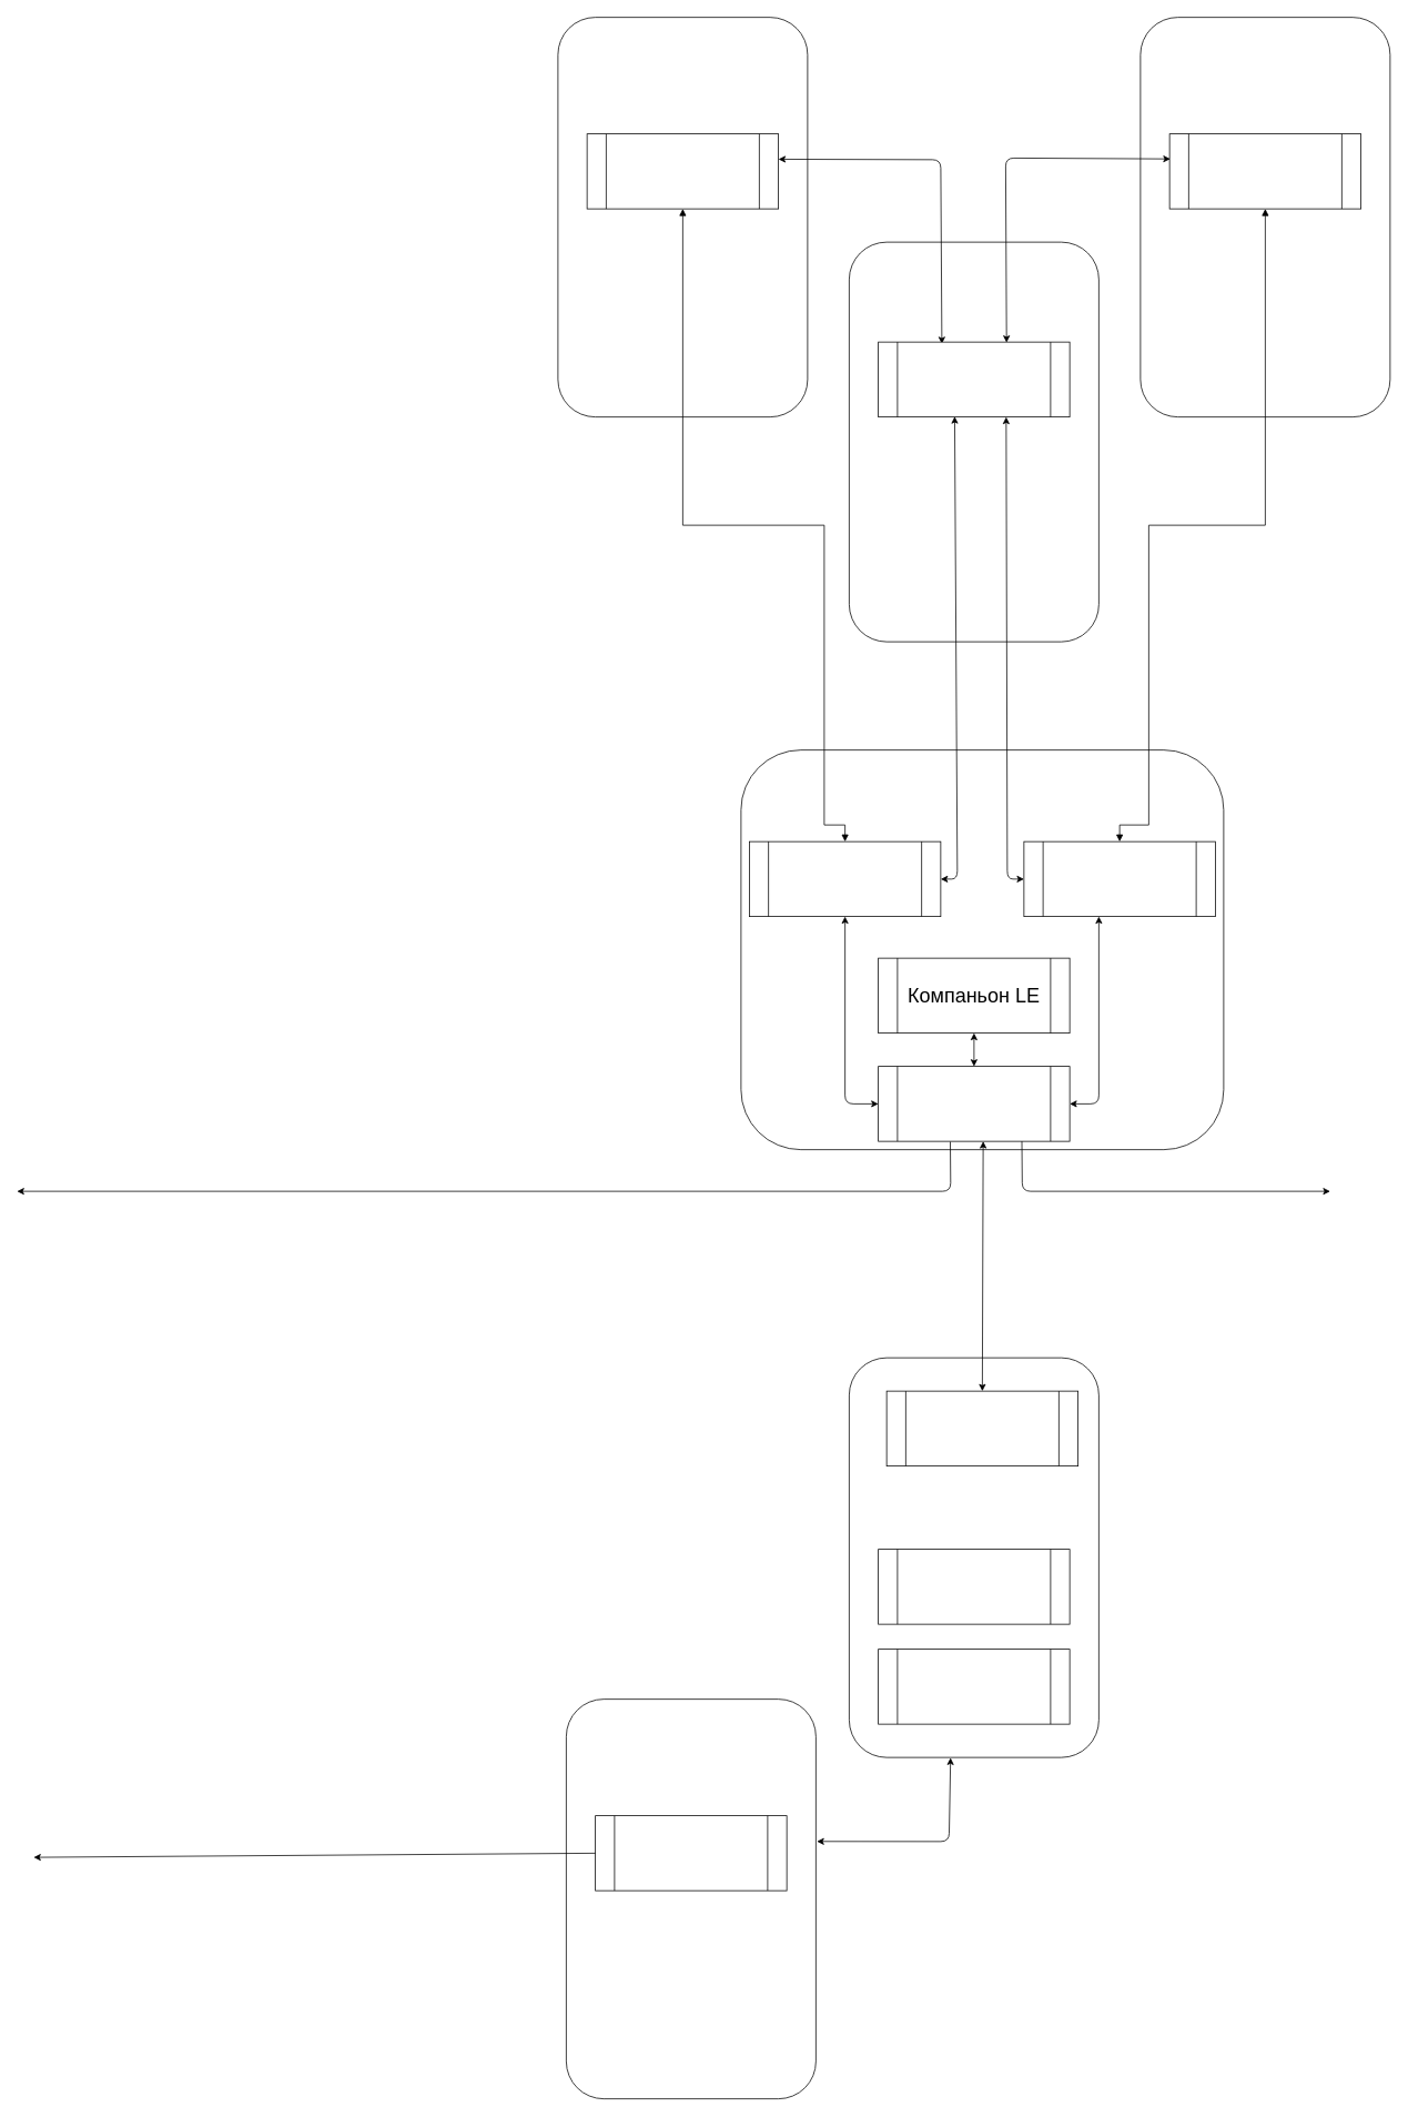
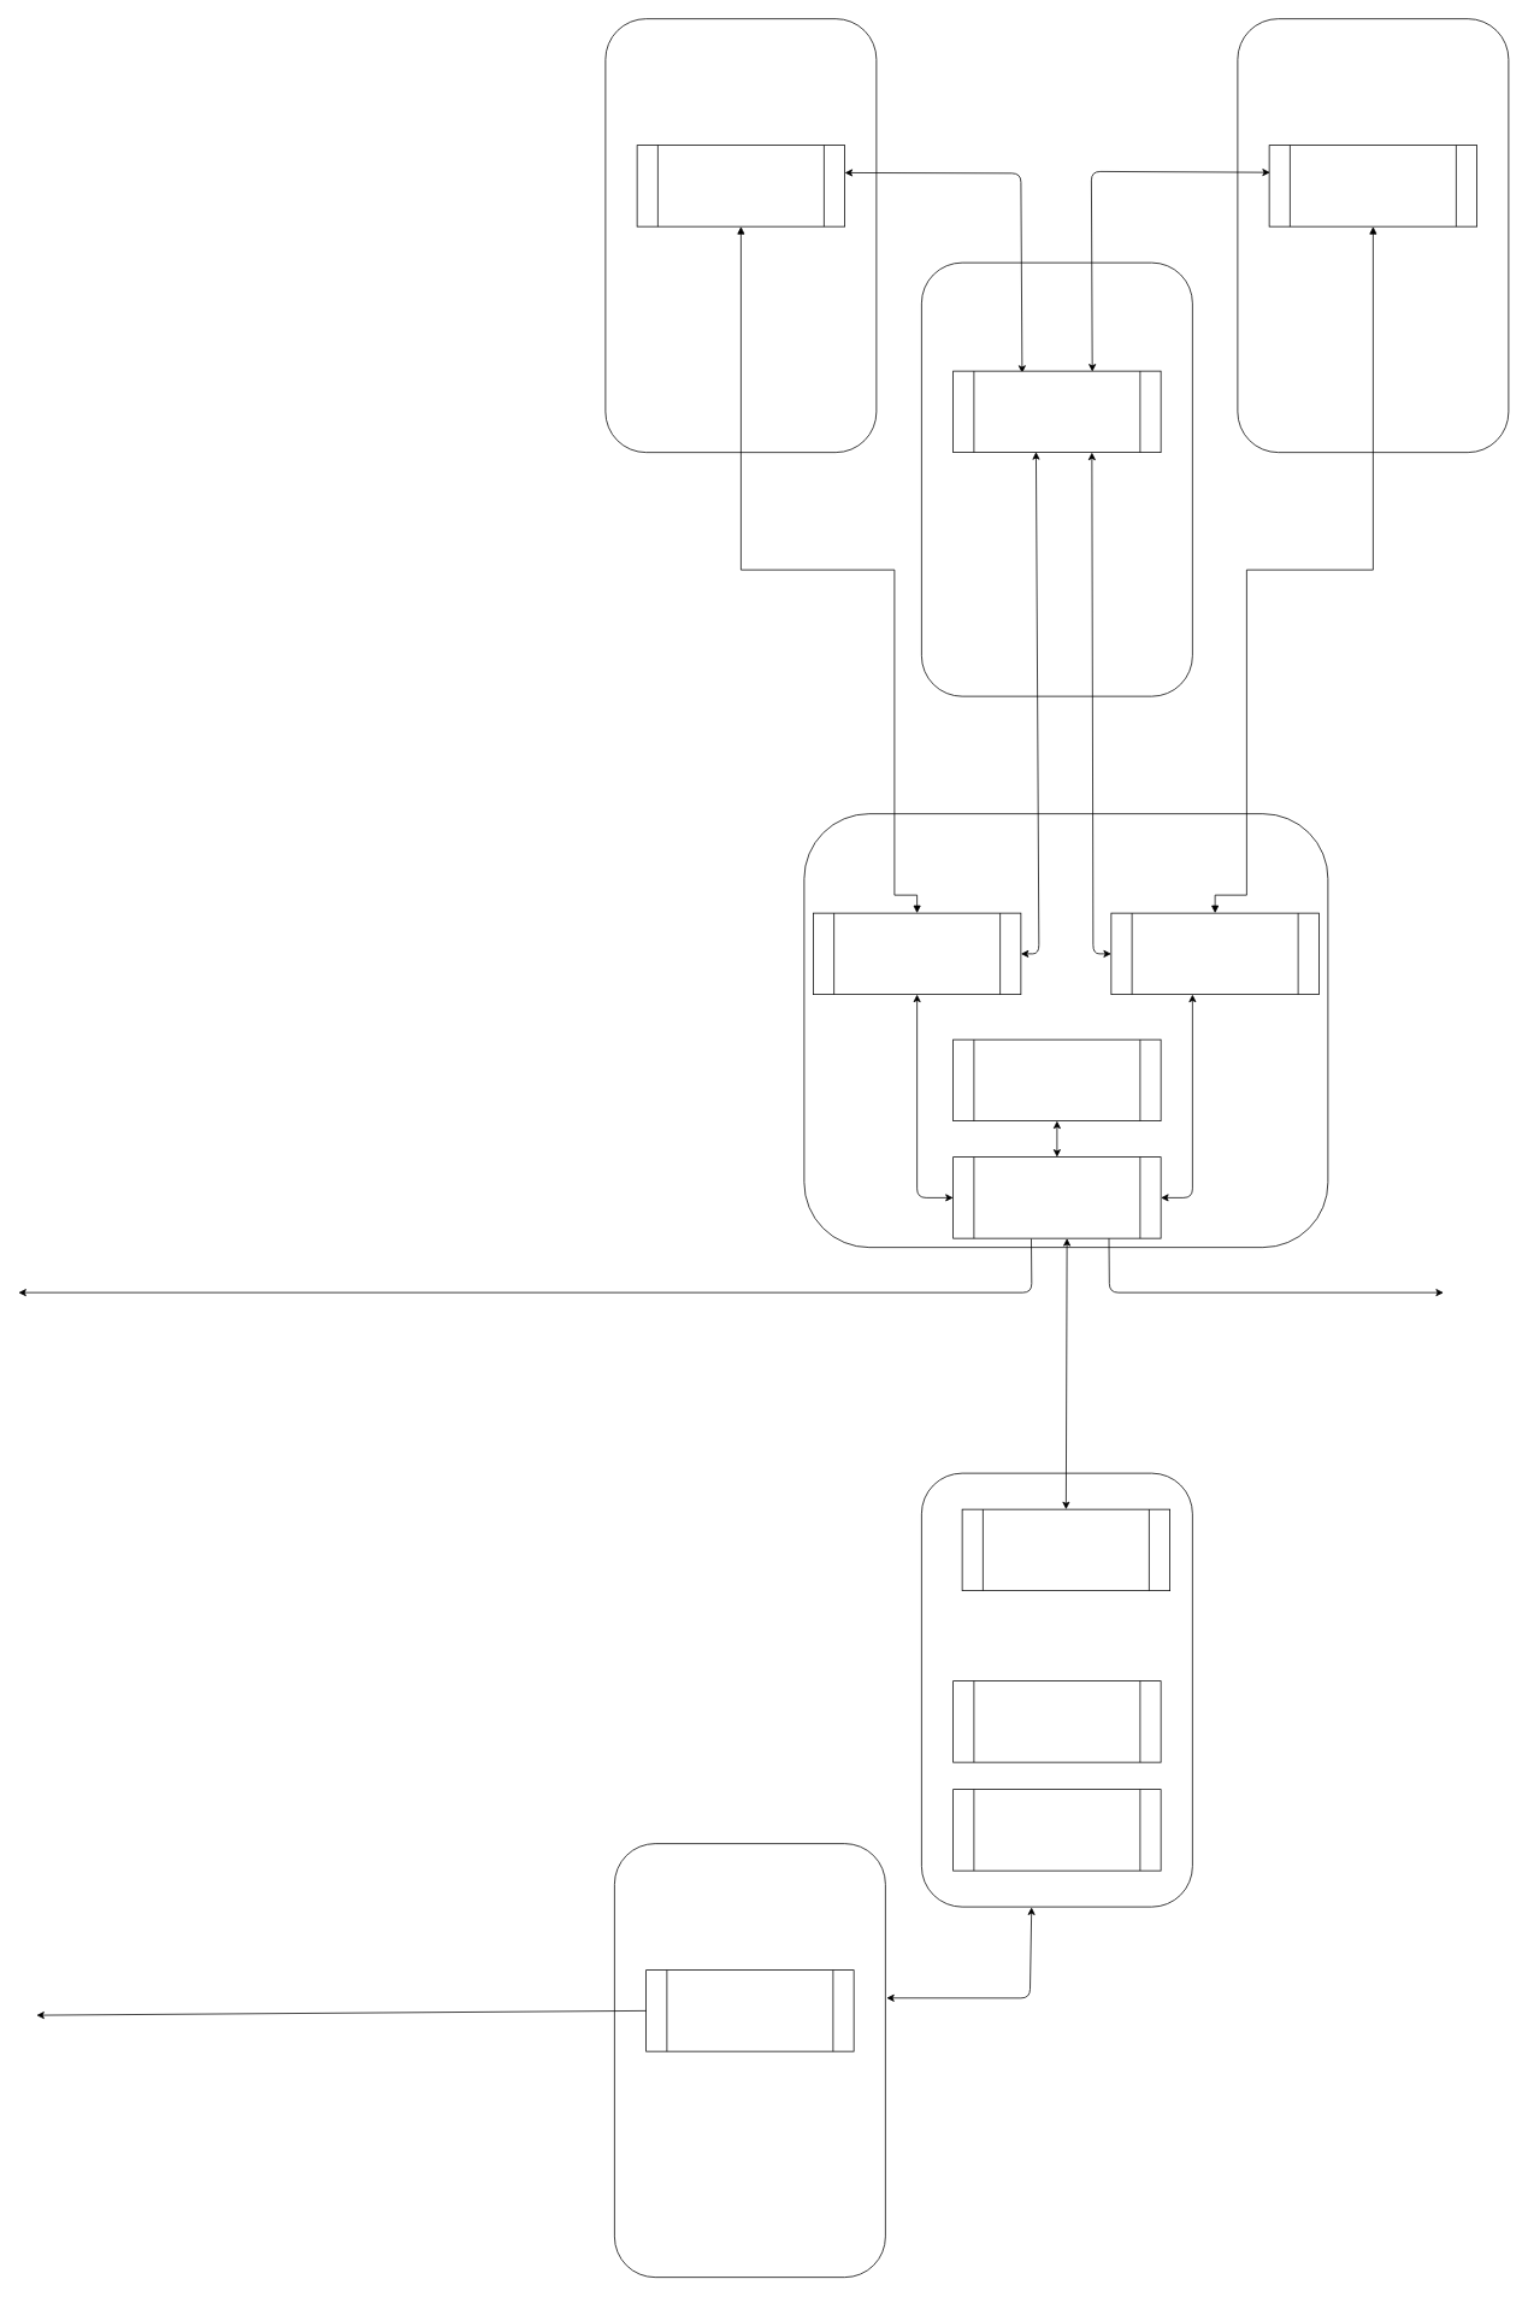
  <mxCell id="0" />
  <mxCell id="1" parent="0" />
  <mxCell id="2" value="" style="rounded=1;whiteSpace=wrap;html=1;" vertex="1" parent="1"><mxGeometry x="670" y="20" width="300" height="480" as="geometry" /></mxCell>
  <mxCell id="3" value="" style="rounded=1;whiteSpace=wrap;html=1;" vertex="1" parent="1"><mxGeometry x="1020" y="290" width="300" height="480" as="geometry" /></mxCell>
  <mxCell id="4" value="" style="rounded=1;whiteSpace=wrap;html=1;" vertex="1" parent="1"><mxGeometry x="1370" y="20" width="300" height="480" as="geometry" /></mxCell>
  <mxCell id="5" value="" style="rounded=1;whiteSpace=wrap;html=1;" vertex="1" parent="1"><mxGeometry x="890" y="900" width="580" height="480" as="geometry" /></mxCell>
  <mxCell id="6" value="" style="endArrow=classic;startArrow=classic;html=1;exitX=1;exitY=0.338;exitDx=0;exitDy=0;exitPerimeter=0;entryX=0.332;entryY=0.024;entryDx=0;entryDy=0;entryPerimeter=0;" edge="1" parent="1" source="8" target="10"><mxGeometry width="50" height="50" relative="1" as="geometry"><mxPoint x="970" y="191" as="sourcePoint" /><mxPoint x="1130" y="290" as="targetPoint" /><Array as="points"><mxPoint x="1130" y="191" /></Array></mxGeometry></mxCell>
  <mxCell id="7" value="" style="endArrow=classic;startArrow=classic;html=1;entryX=0.67;entryY=0.007;entryDx=0;entryDy=0;entryPerimeter=0;exitX=0.004;exitY=0.334;exitDx=0;exitDy=0;exitPerimeter=0;" edge="1" parent="1" source="9" target="10"><mxGeometry width="50" height="50" relative="1" as="geometry"><mxPoint x="1080" y="340" as="sourcePoint" /><mxPoint x="1130" y="290" as="targetPoint" /><Array as="points"><mxPoint x="1208" y="189" /></Array></mxGeometry></mxCell>
  <mxCell id="8" value="" style="shape=process;whiteSpace=wrap;html=1;backgroundOutline=1;" vertex="1" parent="1"><mxGeometry x="705" y="160" width="230" height="90" as="geometry" /></mxCell>
  <mxCell id="9" value="" style="shape=process;whiteSpace=wrap;html=1;backgroundOutline=1;" vertex="1" parent="1"><mxGeometry x="1405" y="160" width="230" height="90" as="geometry" /></mxCell>
  <mxCell id="10" value="" style="shape=process;whiteSpace=wrap;html=1;backgroundOutline=1;" vertex="1" parent="1"><mxGeometry x="1055" y="410" width="230" height="90" as="geometry" /></mxCell>
  <mxCell id="11" style="edgeStyle=orthogonalEdgeStyle;rounded=0;orthogonalLoop=1;jettySize=auto;html=1;exitX=0.5;exitY=0;exitDx=0;exitDy=0;entryX=0.5;entryY=1;entryDx=0;entryDy=0;startArrow=block;startFill=1;endArrow=block;endFill=1;" edge="1" parent="1" source="12" target="8"><mxGeometry relative="1" as="geometry"><Array as="points"><mxPoint x="1015" y="990" /><mxPoint x="990" y="990" /><mxPoint x="990" y="630" /><mxPoint x="820" y="630" /></Array></mxGeometry></mxCell>
  <mxCell id="12" value="" style="shape=process;whiteSpace=wrap;html=1;backgroundOutline=1;" vertex="1" parent="1"><mxGeometry x="900" y="1010" width="230" height="90" as="geometry" /></mxCell>
  <mxCell id="13" value="" style="shape=process;whiteSpace=wrap;html=1;backgroundOutline=1;" vertex="1" parent="1"><mxGeometry x="1055" y="1150" width="230" height="90" as="geometry" /></mxCell>
  <mxCell id="14" value="" style="shape=process;whiteSpace=wrap;html=1;backgroundOutline=1;" vertex="1" parent="1"><mxGeometry x="1055" y="1280" width="230" height="90" as="geometry" /></mxCell>
  <mxCell id="15" value="" style="shape=process;whiteSpace=wrap;html=1;backgroundOutline=1;" vertex="1" parent="1"><mxGeometry x="1230" y="1010" width="230" height="90" as="geometry" /></mxCell>
  <mxCell id="16" value="" style="rounded=1;whiteSpace=wrap;html=1;" vertex="1" parent="1"><mxGeometry x="1020" y="1630" width="300" height="480" as="geometry" /></mxCell>
  <mxCell id="17" value="" style="shape=process;whiteSpace=wrap;html=1;backgroundOutline=1;" vertex="1" parent="1"><mxGeometry x="1065" y="1670" width="230" height="90" as="geometry" /></mxCell>
  <mxCell id="18" value="" style="shape=process;whiteSpace=wrap;html=1;backgroundOutline=1;" vertex="1" parent="1"><mxGeometry x="1055" y="1860" width="230" height="90" as="geometry" /></mxCell>
  <mxCell id="19" value="" style="shape=process;whiteSpace=wrap;html=1;backgroundOutline=1;" vertex="1" parent="1"><mxGeometry x="1055" y="1980" width="230" height="90" as="geometry" /></mxCell>
  <mxCell id="20" value="" style="endArrow=none;startArrow=classic;html=1;entryX=0.376;entryY=1.006;entryDx=0;entryDy=0;endFill=0;entryPerimeter=0;" edge="1" parent="1" target="14"><mxGeometry width="50" height="50" relative="1" as="geometry"><mxPoint x="20" y="1430" as="sourcePoint" /><mxPoint x="1040" y="1280" as="targetPoint" /><Array as="points"><mxPoint x="1142" y="1430" /></Array></mxGeometry></mxCell>
  <mxCell id="21" value="" style="endArrow=classic;startArrow=classic;html=1;exitX=0.5;exitY=0;exitDx=0;exitDy=0;entryX=0.5;entryY=1;entryDx=0;entryDy=0;" edge="1" parent="1" source="14" target="13"><mxGeometry width="50" height="50" relative="1" as="geometry"><mxPoint x="980" y="1240" as="sourcePoint" /><mxPoint x="1030" y="1190" as="targetPoint" /></mxGeometry></mxCell>
- <mxCell id="22" value="&lt;span style=&quot;font-size: 24px&quot;&gt;Компаньон LE&lt;/span&gt;" style="text;html=1;strokeColor=none;fillColor=none;align=center;verticalAlign=middle;whiteSpace=wrap;rounded=0;" vertex="1" parent="1"><mxGeometry x="1085" y="1175" width="170" height="40" as="geometry" /></mxCell>
  <mxCell id="23" value="" style="endArrow=classic;startArrow=classic;html=1;exitX=0;exitY=0.5;exitDx=0;exitDy=0;entryX=0.5;entryY=1;entryDx=0;entryDy=0;" edge="1" parent="1" source="14" target="12"><mxGeometry width="50" height="50" relative="1" as="geometry"><mxPoint x="1070" y="1230" as="sourcePoint" /><mxPoint x="1120" y="1180" as="targetPoint" /><Array as="points"><mxPoint x="1015" y="1325" /></Array></mxGeometry></mxCell>
  <mxCell id="24" value="" style="endArrow=classic;startArrow=classic;html=1;exitX=1;exitY=0.5;exitDx=0;exitDy=0;entryX=0.5;entryY=1;entryDx=0;entryDy=0;" edge="1" parent="1" source="14"><mxGeometry width="50" height="50" relative="1" as="geometry"><mxPoint x="1360" y="1325" as="sourcePoint" /><mxPoint x="1320" y="1100" as="targetPoint" /><Array as="points"><mxPoint x="1320" y="1325" /></Array></mxGeometry></mxCell>
  <mxCell id="25" value="" style="endArrow=classic;startArrow=none;html=1;exitX=0.75;exitY=1;exitDx=0;exitDy=0;startFill=0;" edge="1" parent="1" source="14"><mxGeometry width="50" height="50" relative="1" as="geometry"><mxPoint x="1070" y="1290" as="sourcePoint" /><mxPoint x="1598" y="1430" as="targetPoint" /><Array as="points"><mxPoint x="1228" y="1430" /></Array></mxGeometry></mxCell>
  <mxCell id="26" value="" style="rounded=1;whiteSpace=wrap;html=1;" vertex="1" parent="1"><mxGeometry x="680" y="2040" width="300" height="480" as="geometry" /></mxCell>
  <mxCell id="27" value="" style="endArrow=classic;startArrow=classic;html=1;exitX=1.004;exitY=0.356;exitDx=0;exitDy=0;exitPerimeter=0;entryX=0.406;entryY=1.001;entryDx=0;entryDy=0;entryPerimeter=0;" edge="1" parent="1" source="26" target="16"><mxGeometry width="50" height="50" relative="1" as="geometry"><mxPoint x="1140" y="2210" as="sourcePoint" /><mxPoint x="1140" y="2310" as="targetPoint" /><Array as="points"><mxPoint x="1140" y="2211" /></Array></mxGeometry></mxCell>
  <mxCell id="28" value="" style="shape=process;whiteSpace=wrap;html=1;backgroundOutline=1;" vertex="1" parent="1"><mxGeometry x="715" y="2180" width="230" height="90" as="geometry" /></mxCell>
  <mxCell id="29" value="" style="endArrow=classic;html=1;exitX=0;exitY=0.5;exitDx=0;exitDy=0;" edge="1" parent="1" source="28"><mxGeometry width="50" height="50" relative="1" as="geometry"><mxPoint x="1320" y="2110" as="sourcePoint" /><mxPoint x="40" y="2230" as="targetPoint" /></mxGeometry></mxCell>
  <mxCell id="30" value="" style="endArrow=classic;startArrow=classic;html=1;exitX=0.5;exitY=0;exitDx=0;exitDy=0;" edge="1" parent="1" source="17"><mxGeometry width="50" height="50" relative="1" as="geometry"><mxPoint x="1520" y="1460" as="sourcePoint" /><mxPoint x="1181" y="1370" as="targetPoint" /></mxGeometry></mxCell>
  <mxCell id="31" value="" style="endArrow=classic;startArrow=classic;html=1;exitX=0;exitY=0.5;exitDx=0;exitDy=0;entryX=0.668;entryY=1;entryDx=0;entryDy=0;entryPerimeter=0;" edge="1" parent="1" source="15" target="10"><mxGeometry width="50" height="50" relative="1" as="geometry"><mxPoint x="1310" y="890" as="sourcePoint" /><mxPoint x="1360" y="840" as="targetPoint" /><Array as="points"><mxPoint x="1210" y="1055" /></Array></mxGeometry></mxCell>
  <mxCell id="32" value="" style="endArrow=classic;startArrow=classic;html=1;exitX=1;exitY=0.5;exitDx=0;exitDy=0;entryX=0.399;entryY=0.994;entryDx=0;entryDy=0;entryPerimeter=0;" edge="1" parent="1" source="12" target="10"><mxGeometry width="50" height="50" relative="1" as="geometry"><mxPoint x="1230" y="990" as="sourcePoint" /><mxPoint x="1280" y="940" as="targetPoint" /><Array as="points"><mxPoint x="1150" y="1055" /></Array></mxGeometry></mxCell>
  <mxCell id="33" style="edgeStyle=orthogonalEdgeStyle;rounded=0;orthogonalLoop=1;jettySize=auto;html=1;exitX=0.5;exitY=0;exitDx=0;exitDy=0;entryX=0.5;entryY=1;entryDx=0;entryDy=0;startArrow=block;startFill=1;endArrow=block;endFill=1;" edge="1" parent="1" source="15" target="9"><mxGeometry relative="1" as="geometry"><mxPoint x="1404.94" y="1010" as="sourcePoint" /><mxPoint x="1209.94" y="250" as="targetPoint" /><Array as="points"><mxPoint x="1345" y="990" /><mxPoint x="1380" y="990" /><mxPoint x="1380" y="630" /><mxPoint x="1520" y="630" /></Array></mxGeometry></mxCell>
